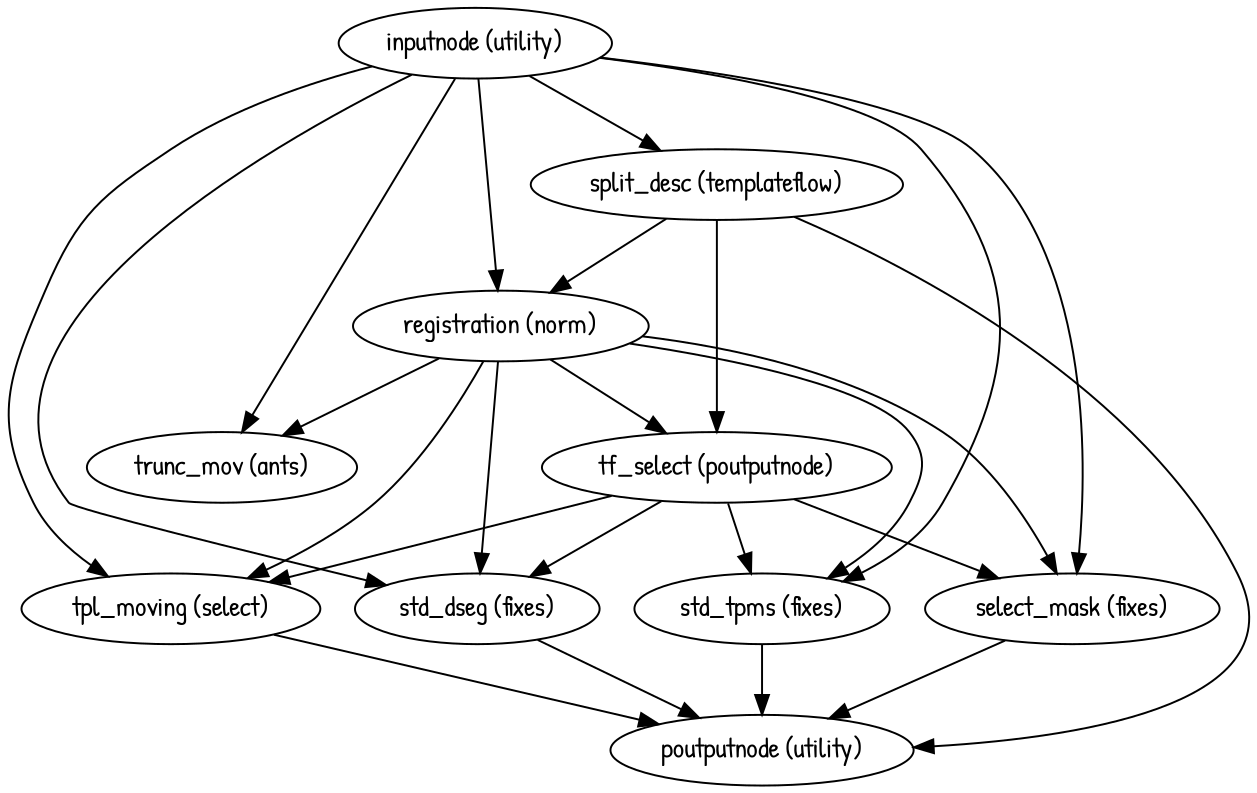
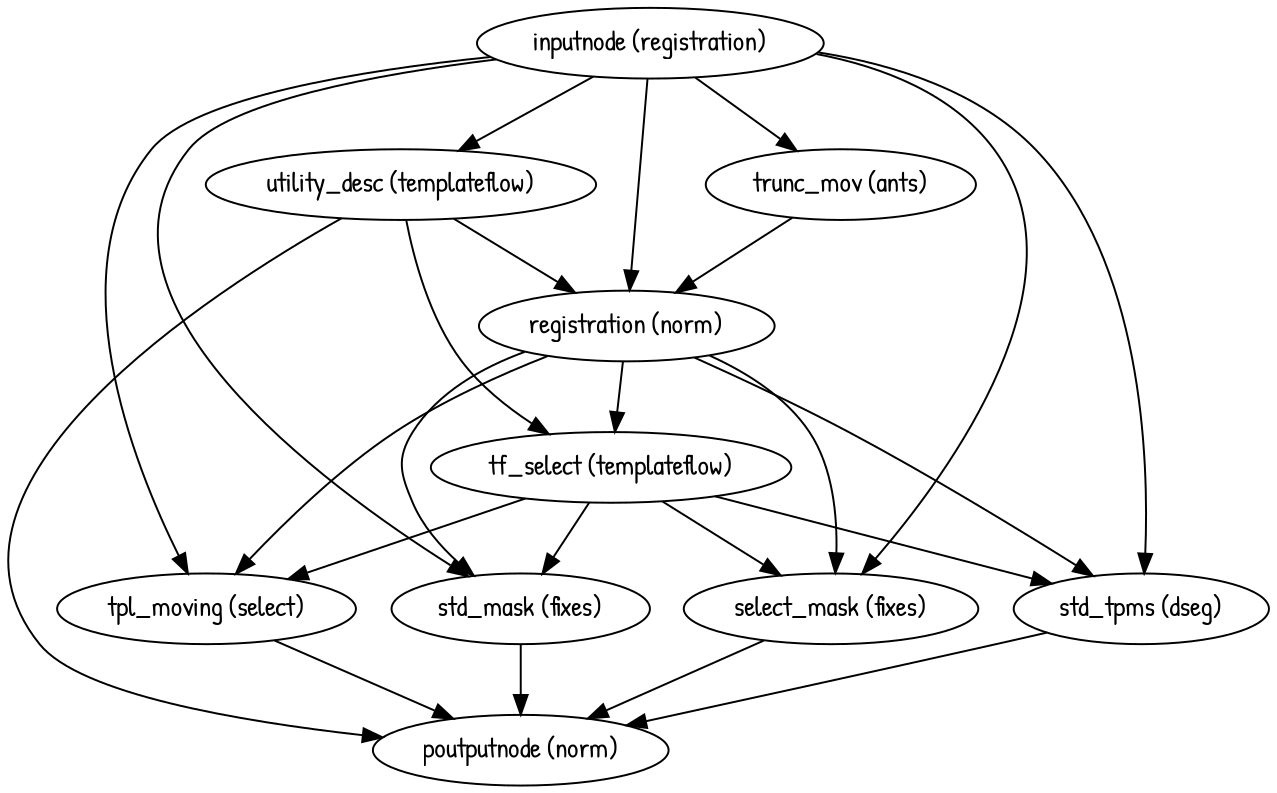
  strict digraph {
    fontname="Patrick Hand"
    node [fontname="Patrick Hand"]
    edge [fontname="Patrick Hand"]
-   "inputnode (utility)"
-   "split_desc (templateflow)"
+   "inputnode (utility)" [label="inputnode (registration)"]
+   "split_desc (templateflow)" [label="utility_desc (templateflow)"]
    "trunc_mov (ants)"
    "registration (norm)"
    n5 [label="tpl_moving (select)"]
    n6 [label="select_mask (fixes)"]
-   "std_dseg (fixes)"
-   "std_tpms (fixes)"
-   "poutputnode (utility)"
-   "tf_select (templateflow)" [label="tf_select (poutputnode)"]
+   "std_dseg (fixes)" [label="std_mask (fixes)"]
+   "std_tpms (fixes)" [label="std_tpms (dseg)"]
+   "poutputnode (utility)" [label="poutputnode (norm)"]
+   "tf_select (templateflow)"
    "inputnode (utility)" -> "split_desc (templateflow)"
    "inputnode (utility)" -> "trunc_mov (ants)"
    "inputnode (utility)" -> "registration (norm)"
    "inputnode (utility)" -> n5
    "inputnode (utility)" -> n6
    "inputnode (utility)" -> "std_dseg (fixes)"
    "inputnode (utility)" -> "std_tpms (fixes)"
    "split_desc (templateflow)" -> "registration (norm)"
    "split_desc (templateflow)" -> "poutputnode (utility)"
    "split_desc (templateflow)" -> "tf_select (templateflow)"
-   "registration (norm)" -> "trunc_mov (ants)"
+   "trunc_mov (ants)" -> "registration (norm)"
    "registration (norm)" -> n5
    "registration (norm)" -> n6
    "registration (norm)" -> "std_dseg (fixes)"
    "registration (norm)" -> "std_tpms (fixes)"
    "registration (norm)" -> "tf_select (templateflow)"
    n5 -> "poutputnode (utility)"
    n6 -> "poutputnode (utility)"
    "std_dseg (fixes)" -> "poutputnode (utility)"
    "std_tpms (fixes)" -> "poutputnode (utility)"
    "tf_select (templateflow)" -> n5
    "tf_select (templateflow)" -> n6
    "tf_select (templateflow)" -> "std_dseg (fixes)"
    "tf_select (templateflow)" -> "std_tpms (fixes)"
  }
